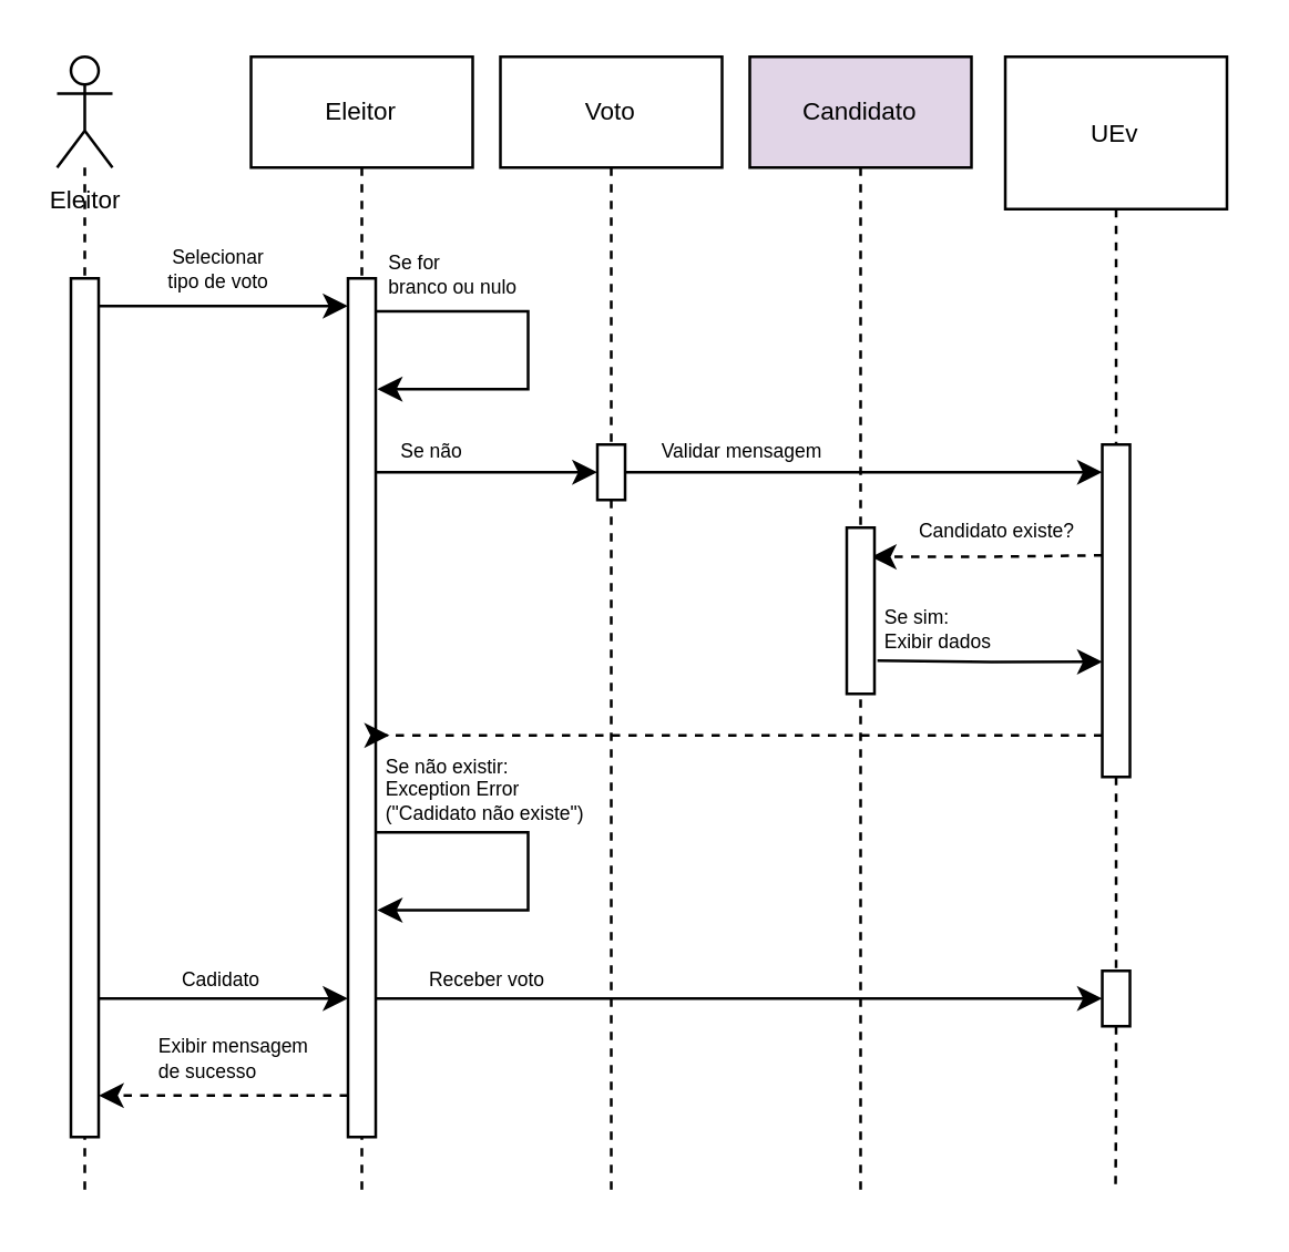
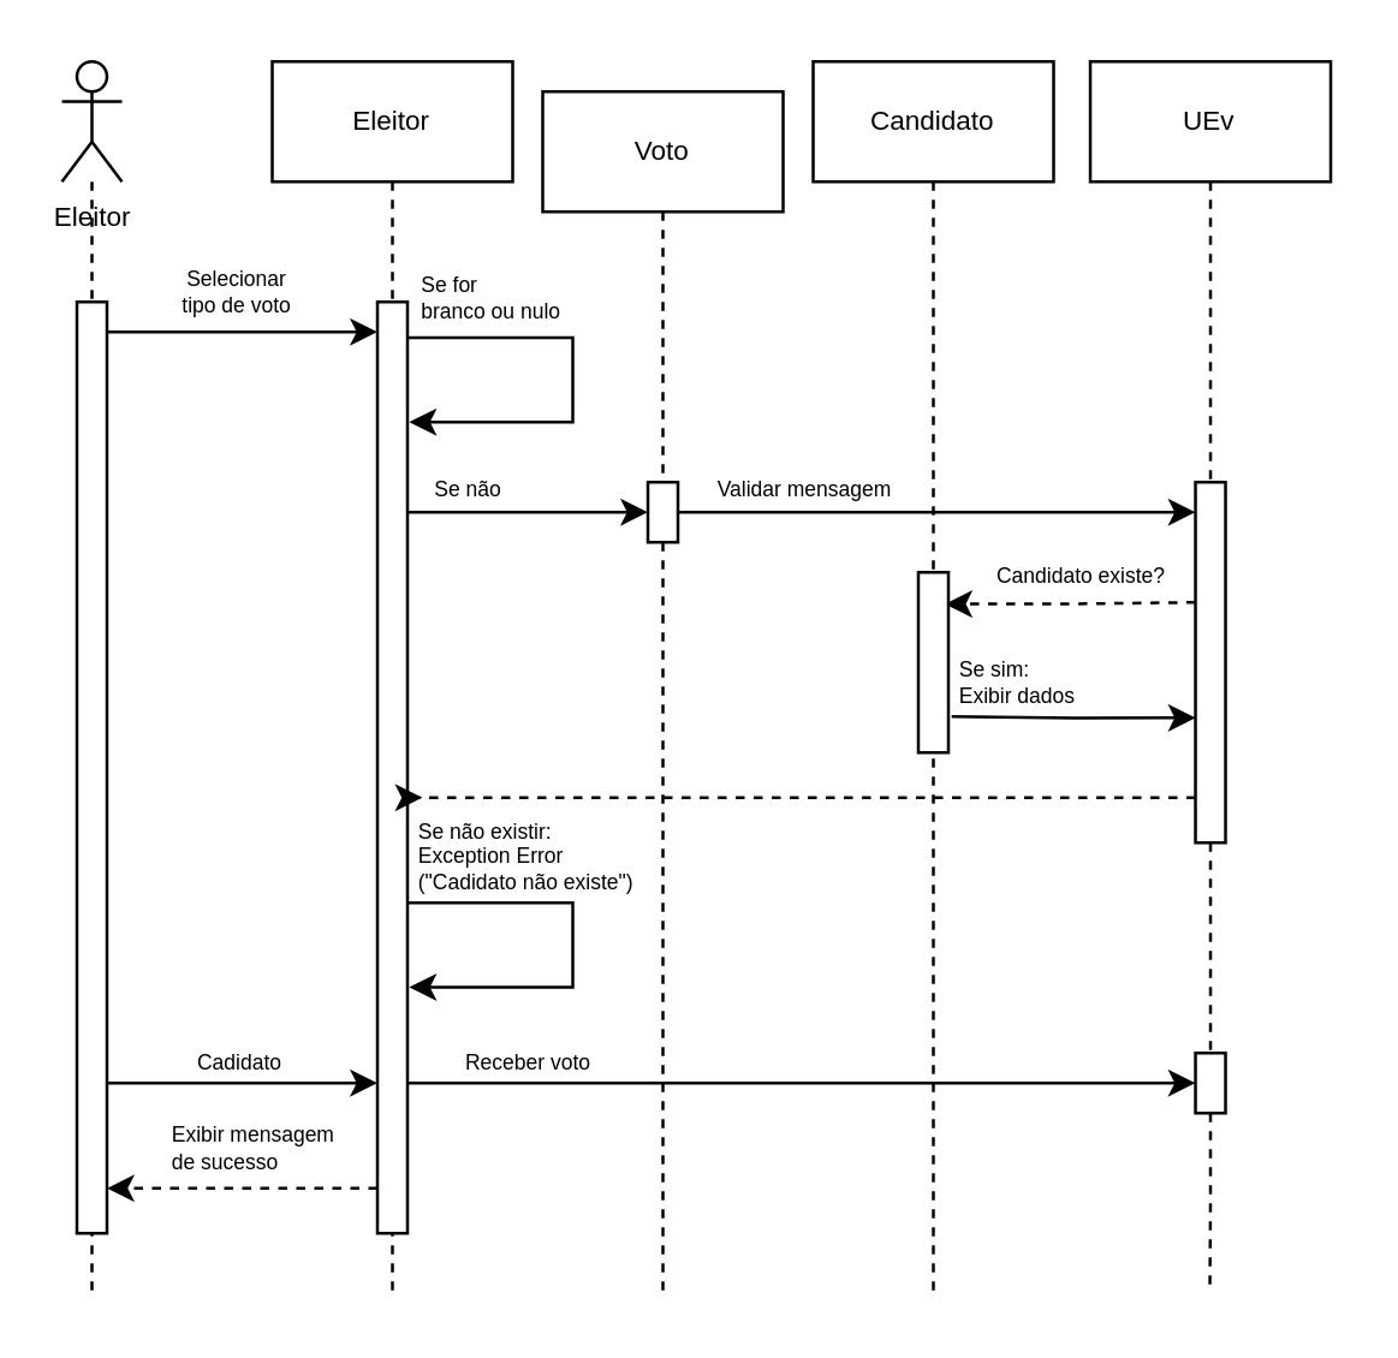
  <mxCell id="0" />
  <mxCell id="1" parent="0" />
  <mxCell id="2" style="edgeStyle=orthogonalEdgeStyle;rounded=0;orthogonalLoop=1;jettySize=auto;html=1;endArrow=none;endFill=0;dashed=1;fontSize=9;" edge="1" parent="1" source="3"><mxGeometry relative="1" as="geometry"><mxPoint x="30" y="430" as="targetPoint" /></mxGeometry></mxCell>
  <mxCell id="3" value="Eleitor" style="shape=umlActor;verticalLabelPosition=bottom;verticalAlign=top;html=1;outlineConnect=0;fontSize=9;" vertex="1" parent="1"><mxGeometry x="20" y="20" width="20" height="40" as="geometry" /></mxCell>
  <mxCell id="4" style="edgeStyle=orthogonalEdgeStyle;rounded=0;orthogonalLoop=1;jettySize=auto;html=1;entryX=0;entryY=0.5;entryDx=0;entryDy=0;fontSize=7;" edge="1" parent="1"><mxGeometry relative="1" as="geometry"><mxPoint x="35" y="110" as="sourcePoint" /><mxPoint x="125" y="110" as="targetPoint" /></mxGeometry></mxCell>
  <mxCell id="5" style="edgeStyle=orthogonalEdgeStyle;rounded=0;orthogonalLoop=1;jettySize=auto;html=1;entryX=0;entryY=0.5;entryDx=0;entryDy=0;" edge="1" parent="1"><mxGeometry relative="1" as="geometry"><mxPoint x="35" y="360" as="sourcePoint" /><mxPoint x="125" y="360" as="targetPoint" /></mxGeometry></mxCell>
  <mxCell id="6" value="" style="rounded=0;whiteSpace=wrap;html=1;fontSize=7;" vertex="1" parent="1"><mxGeometry x="25" y="100" width="10" height="310" as="geometry" /></mxCell>
  <mxCell id="7" style="edgeStyle=orthogonalEdgeStyle;rounded=0;orthogonalLoop=1;jettySize=auto;html=1;dashed=1;endArrow=none;endFill=0;fontSize=9;" edge="1" parent="1" source="8"><mxGeometry relative="1" as="geometry"><mxPoint x="130" y="430" as="targetPoint" /></mxGeometry></mxCell>
  <mxCell id="8" value="Eleitor" style="rounded=0;whiteSpace=wrap;html=1;fontSize=9;" vertex="1" parent="1"><mxGeometry x="90" y="20" width="80" height="40" as="geometry" /></mxCell>
  <mxCell id="9" style="edgeStyle=orthogonalEdgeStyle;rounded=0;orthogonalLoop=1;jettySize=auto;html=1;dashed=1;endArrow=none;endFill=0;fontSize=7;" edge="1" parent="1" source="39"><mxGeometry relative="1" as="geometry"><mxPoint x="402" y="430" as="targetPoint" /><Array as="points" /></mxGeometry></mxCell>
- <mxCell id="10" value="UEv" style="rounded=0;whiteSpace=wrap;html=1;fontSize=9;" vertex="1" parent="1"><mxGeometry x="362.21" y="20" width="80" height="55" as="geometry" /></mxCell>
+ <mxCell id="10" value="UEv" style="rounded=0;whiteSpace=wrap;html=1;fontSize=9;" vertex="1" parent="1"><mxGeometry x="362.21" y="20" width="80" height="40" as="geometry" /></mxCell>
  <mxCell id="11" style="edgeStyle=orthogonalEdgeStyle;rounded=0;orthogonalLoop=1;jettySize=auto;html=1;entryX=0;entryY=0.5;entryDx=0;entryDy=0;fontSize=7;" edge="1" parent="1"><mxGeometry relative="1" as="geometry"><mxPoint x="135" y="170" as="sourcePoint" /><mxPoint x="215" y="170" as="targetPoint" /></mxGeometry></mxCell>
  <mxCell id="12" style="edgeStyle=orthogonalEdgeStyle;rounded=0;orthogonalLoop=1;jettySize=auto;html=1;entryX=0;entryY=0.5;entryDx=0;entryDy=0;" edge="1" parent="1" source="14" target="39"><mxGeometry relative="1" as="geometry"><Array as="points"><mxPoint x="397" y="360" /></Array></mxGeometry></mxCell>
  <mxCell id="13" style="edgeStyle=orthogonalEdgeStyle;rounded=0;orthogonalLoop=1;jettySize=auto;html=1;entryX=1;entryY=0.5;entryDx=0;entryDy=0;dashed=1;" edge="1" parent="1"><mxGeometry relative="1" as="geometry"><mxPoint x="125" y="395" as="sourcePoint" /><mxPoint x="35" y="395" as="targetPoint" /></mxGeometry></mxCell>
  <mxCell id="14" value="" style="rounded=0;whiteSpace=wrap;html=1;fontSize=7;" vertex="1" parent="1"><mxGeometry x="125" y="100" width="10" height="310" as="geometry" /></mxCell>
  <mxCell id="15" style="edgeStyle=orthogonalEdgeStyle;rounded=0;orthogonalLoop=1;jettySize=auto;html=1;entryX=1.057;entryY=0.617;entryDx=0;entryDy=0;entryPerimeter=0;fontSize=7;" edge="1" parent="1"><mxGeometry relative="1" as="geometry"><mxPoint x="135" y="111.89" as="sourcePoint" /><mxPoint x="135.57" y="139.97" as="targetPoint" /><Array as="points"><mxPoint x="190" y="111.89" /><mxPoint x="190" y="139.89" /></Array></mxGeometry></mxCell>
  <mxCell id="16" style="edgeStyle=orthogonalEdgeStyle;rounded=0;orthogonalLoop=1;jettySize=auto;html=1;dashed=1;endArrow=none;endFill=0;fontSize=7;" edge="1" parent="1" source="24"><mxGeometry relative="1" as="geometry"><mxPoint x="220" y="430" as="targetPoint" /></mxGeometry></mxCell>
- <mxCell id="17" value="Voto" style="rounded=0;whiteSpace=wrap;html=1;fontSize=9;" vertex="1" parent="1"><mxGeometry x="180" y="20" width="80" height="40" as="geometry" /></mxCell>
+ <mxCell id="17" value="Voto" style="rounded=0;whiteSpace=wrap;html=1;fontSize=9;" vertex="1" parent="1"><mxGeometry x="180" y="30" width="80" height="40" as="geometry" /></mxCell>
  <mxCell id="18" style="edgeStyle=orthogonalEdgeStyle;rounded=0;orthogonalLoop=1;jettySize=auto;html=1;dashed=1;endArrow=none;endFill=0;fontSize=7;" edge="1" parent="1"><mxGeometry relative="1" as="geometry"><mxPoint x="310" y="430" as="targetPoint" /><mxPoint x="310" y="240" as="sourcePoint" /></mxGeometry></mxCell>
- <mxCell id="19" value="Candidato" style="rounded=0;whiteSpace=wrap;html=1;fontSize=9;fillColor=#e1d5e7;" vertex="1" parent="1"><mxGeometry x="270" y="20" width="80" height="40" as="geometry" /></mxCell>
+ <mxCell id="19" value="Candidato" style="rounded=0;whiteSpace=wrap;html=1;fontSize=9;" vertex="1" parent="1"><mxGeometry x="270" y="20" width="80" height="40" as="geometry" /></mxCell>
  <mxCell id="20" value="Selecionar&lt;div&gt;tipo de voto&lt;/div&gt;" style="edgeLabel;html=1;align=center;verticalAlign=middle;resizable=0;points=[];fontSize=7;" vertex="1" connectable="0" parent="1"><mxGeometry x="76" y="98" as="geometry"><mxPoint x="1" y="-2" as="offset" /></mxGeometry></mxCell>
  <mxCell id="21" value="Se for&lt;div&gt;branco ou nulo&lt;/div&gt;" style="edgeLabel;html=1;align=left;verticalAlign=middle;resizable=0;points=[];fontSize=7;" vertex="1" connectable="0" parent="1"><mxGeometry x="137" y="100" as="geometry"><mxPoint x="1" y="-2" as="offset" /></mxGeometry></mxCell>
  <mxCell id="22" value="" style="edgeStyle=orthogonalEdgeStyle;rounded=0;orthogonalLoop=1;jettySize=auto;html=1;dashed=1;endArrow=none;endFill=0;" edge="1" parent="1" source="17" target="24"><mxGeometry relative="1" as="geometry"><mxPoint x="220" y="290" as="targetPoint" /><mxPoint x="220" y="60" as="sourcePoint" /></mxGeometry></mxCell>
  <mxCell id="23" style="edgeStyle=orthogonalEdgeStyle;rounded=0;orthogonalLoop=1;jettySize=auto;html=1;entryX=0;entryY=0.5;entryDx=0;entryDy=0;fontSize=7;" edge="1" parent="1"><mxGeometry relative="1" as="geometry"><mxPoint x="225" y="170" as="sourcePoint" /><mxPoint x="397.21" y="170" as="targetPoint" /></mxGeometry></mxCell>
  <mxCell id="24" value="" style="rounded=0;whiteSpace=wrap;html=1;fontSize=7;" vertex="1" parent="1"><mxGeometry x="215" y="160" width="10" height="20" as="geometry" /></mxCell>
  <mxCell id="25" value="Se não" style="edgeLabel;html=1;align=center;verticalAlign=middle;resizable=0;points=[];fontSize=7;" vertex="1" connectable="0" parent="1"><mxGeometry x="153" y="164" as="geometry"><mxPoint x="1" y="-2" as="offset" /></mxGeometry></mxCell>
  <mxCell id="26" value="" style="edgeStyle=orthogonalEdgeStyle;rounded=0;orthogonalLoop=1;jettySize=auto;html=1;dashed=1;endArrow=none;endFill=0;fontSize=9;" edge="1" parent="1" source="10" target="28"><mxGeometry relative="1" as="geometry"><mxPoint x="403.68" y="290" as="targetPoint" /><Array as="points" /><mxPoint x="402" y="60" as="sourcePoint" /></mxGeometry></mxCell>
  <mxCell id="27" style="edgeStyle=orthogonalEdgeStyle;rounded=0;orthogonalLoop=1;jettySize=auto;html=1;dashed=1;fontSize=7;" edge="1" parent="1"><mxGeometry relative="1" as="geometry"><mxPoint x="397.21" y="265" as="sourcePoint" /><mxPoint x="140" y="265" as="targetPoint" /><Array as="points"><mxPoint x="135" y="265" /></Array></mxGeometry></mxCell>
  <mxCell id="28" value="" style="rounded=0;whiteSpace=wrap;html=1;fontSize=7;" vertex="1" parent="1"><mxGeometry x="397.21" y="160" width="10" height="120" as="geometry" /></mxCell>
  <mxCell id="29" value="Validar mensagem" style="edgeLabel;html=1;align=center;verticalAlign=middle;resizable=0;points=[];fontSize=7;" vertex="1" connectable="0" parent="1"><mxGeometry x="246" y="166" as="geometry"><mxPoint x="20" y="-4" as="offset" /></mxGeometry></mxCell>
  <mxCell id="30" style="edgeStyle=orthogonalEdgeStyle;rounded=0;orthogonalLoop=1;jettySize=auto;html=1;entryX=0.886;entryY=0.111;entryDx=0;entryDy=0;entryPerimeter=0;dashed=1;fontSize=7;" edge="1" parent="1"><mxGeometry relative="1" as="geometry"><mxPoint x="397.21" y="200" as="sourcePoint" /><mxPoint x="313.86" y="200.55" as="targetPoint" /></mxGeometry></mxCell>
  <mxCell id="31" value="Candidato existe?" style="edgeLabel;html=1;align=center;verticalAlign=middle;resizable=0;points=[];fontSize=7;" vertex="1" connectable="0" parent="1"><mxGeometry x="338" y="195" as="geometry"><mxPoint x="20" y="-4" as="offset" /></mxGeometry></mxCell>
  <mxCell id="32" value="" style="edgeStyle=orthogonalEdgeStyle;rounded=0;orthogonalLoop=1;jettySize=auto;html=1;dashed=1;endArrow=none;endFill=0;" edge="1" parent="1" source="19" target="33"><mxGeometry relative="1" as="geometry"><mxPoint x="310" y="290" as="targetPoint" /><mxPoint x="310" y="60" as="sourcePoint" /></mxGeometry></mxCell>
  <mxCell id="33" value="" style="rounded=0;whiteSpace=wrap;html=1;fontSize=7;" vertex="1" parent="1"><mxGeometry x="305" y="190" width="10" height="60" as="geometry" /></mxCell>
  <mxCell id="34" style="edgeStyle=orthogonalEdgeStyle;rounded=0;orthogonalLoop=1;jettySize=auto;html=1;entryX=-0.107;entryY=0.462;entryDx=0;entryDy=0;entryPerimeter=0;fontSize=7;" edge="1" parent="1"><mxGeometry relative="1" as="geometry"><mxPoint x="316.07" y="237.999" as="sourcePoint" /><mxPoint x="397.21" y="238.41" as="targetPoint" /></mxGeometry></mxCell>
  <mxCell id="35" value="Se sim:&lt;div&gt;Exibir dados&lt;/div&gt;" style="edgeLabel;html=1;align=left;verticalAlign=middle;resizable=0;points=[];fontSize=7;" vertex="1" connectable="0" parent="1"><mxGeometry x="297.07" y="230" as="geometry"><mxPoint x="20" y="-4" as="offset" /></mxGeometry></mxCell>
  <mxCell id="36" style="edgeStyle=orthogonalEdgeStyle;rounded=0;orthogonalLoop=1;jettySize=auto;html=1;entryX=1.057;entryY=0.617;entryDx=0;entryDy=0;entryPerimeter=0;fontSize=7;" edge="1" parent="1"><mxGeometry relative="1" as="geometry"><mxPoint x="135" y="300" as="sourcePoint" /><mxPoint x="135.57" y="328.08" as="targetPoint" /><Array as="points"><mxPoint x="190" y="300" /><mxPoint x="190" y="328" /></Array></mxGeometry></mxCell>
  <mxCell id="37" value="Se não existir:&lt;div&gt;Exception Error&lt;/div&gt;&lt;div&gt;(&quot;Cadidato não existe&quot;)&lt;/div&gt;" style="edgeLabel;html=1;align=left;verticalAlign=middle;resizable=0;points=[];fontSize=7;" vertex="1" connectable="0" parent="1"><mxGeometry x="136" y="286" as="geometry"><mxPoint x="1" y="-2" as="offset" /></mxGeometry></mxCell>
  <mxCell id="38" value="" style="edgeStyle=orthogonalEdgeStyle;rounded=0;orthogonalLoop=1;jettySize=auto;html=1;dashed=1;endArrow=none;endFill=0;fontSize=7;" edge="1" parent="1" source="28" target="39"><mxGeometry relative="1" as="geometry"><mxPoint x="402" y="460" as="targetPoint" /><Array as="points" /><mxPoint x="402" y="280" as="sourcePoint" /></mxGeometry></mxCell>
  <mxCell id="39" value="" style="rounded=0;whiteSpace=wrap;html=1;fontSize=7;" vertex="1" parent="1"><mxGeometry x="397.21" y="350" width="10" height="20" as="geometry" /></mxCell>
  <mxCell id="40" value="Cadidato" style="edgeLabel;html=1;align=center;verticalAlign=middle;resizable=0;points=[];fontSize=7;" vertex="1" connectable="0" parent="1"><mxGeometry x="58" y="357" as="geometry"><mxPoint x="20" y="-4" as="offset" /></mxGeometry></mxCell>
  <mxCell id="41" value="Receber voto" style="edgeLabel;html=1;align=center;verticalAlign=middle;resizable=0;points=[];fontSize=7;" vertex="1" connectable="0" parent="1"><mxGeometry x="154" y="357" as="geometry"><mxPoint x="20" y="-4" as="offset" /></mxGeometry></mxCell>
  <mxCell id="42" value="Exibir mensagem&lt;div&gt;de sucesso&lt;/div&gt;" style="edgeLabel;html=1;align=left;verticalAlign=middle;resizable=0;points=[];fontSize=7;" vertex="1" connectable="0" parent="1"><mxGeometry x="35" y="385" as="geometry"><mxPoint x="20" y="-4" as="offset" /></mxGeometry></mxCell>
